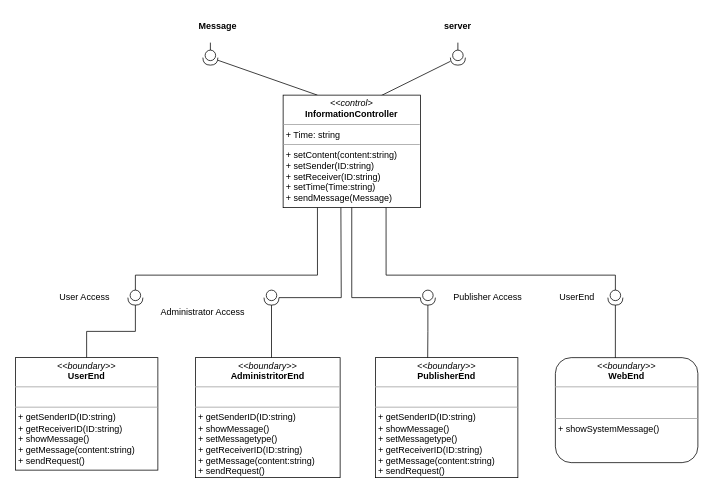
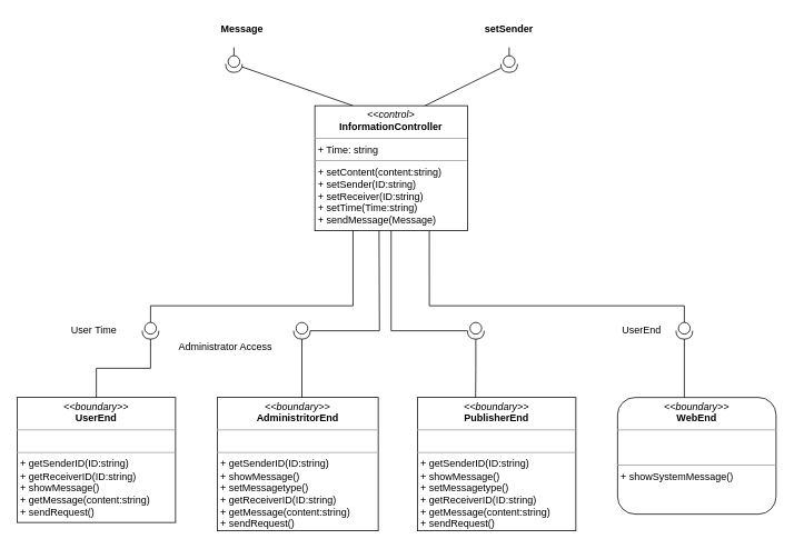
  <mxCell id="0" />
  <mxCell id="1" parent="0" />
  <mxCell id="2" style="rounded=0;orthogonalLoop=1;jettySize=auto;html=1;endArrow=none;endFill=0;entryX=0.25;entryY=0;entryDx=0;entryDy=0;" parent="1" source="4" target="10" edge="1"><mxGeometry relative="1" as="geometry" /></mxCell>
  <mxCell id="3" style="edgeStyle=none;rounded=0;orthogonalLoop=1;jettySize=auto;html=1;endArrow=none;endFill=0;" parent="1" source="4" edge="1"><mxGeometry relative="1" as="geometry"><mxPoint x="280" y="56" as="targetPoint" /></mxGeometry></mxCell>
  <mxCell id="4" value="" style="shape=providedRequiredInterface;html=1;verticalLabelPosition=bottom;rotation=90;" parent="1" vertex="1"><mxGeometry x="270" y="66" width="20" height="20" as="geometry" /></mxCell>
  <mxCell id="5" value="Message" style="text;align=center;fontStyle=1;verticalAlign=middle;spacingLeft=3;spacingRight=3;strokeColor=none;rotatable=0;points=[[0,0.5],[1,0.5]];portConstraint=eastwest;" parent="1" vertex="1"><mxGeometry x="250" y="20" width="80" height="26" as="geometry" /></mxCell>
  <mxCell id="6" style="rounded=0;orthogonalLoop=1;jettySize=auto;html=1;entryX=0.71;entryY=0.007;entryDx=0;entryDy=0;entryPerimeter=0;endArrow=none;endFill=0;" parent="1" source="8" target="10" edge="1"><mxGeometry relative="1" as="geometry" /></mxCell>
  <mxCell id="7" style="edgeStyle=none;rounded=0;orthogonalLoop=1;jettySize=auto;html=1;endArrow=none;endFill=0;" parent="1" source="8" edge="1"><mxGeometry relative="1" as="geometry"><mxPoint x="610" y="56" as="targetPoint" /></mxGeometry></mxCell>
  <mxCell id="8" value="" style="shape=providedRequiredInterface;html=1;verticalLabelPosition=bottom;rotation=90;" parent="1" vertex="1"><mxGeometry x="600" y="66" width="20" height="20" as="geometry" /></mxCell>
- <mxCell id="9" value="server" style="text;align=center;fontStyle=1;verticalAlign=middle;spacingLeft=3;spacingRight=3;strokeColor=none;rotatable=0;points=[[0,0.5],[1,0.5]];portConstraint=eastwest;" parent="1" vertex="1"><mxGeometry x="570" y="20" width="80" height="26" as="geometry" /></mxCell>
+ <mxCell id="9" value="setSender" style="text;align=center;fontStyle=1;verticalAlign=middle;spacingLeft=3;spacingRight=3;strokeColor=none;rotatable=0;points=[[0,0.5],[1,0.5]];portConstraint=eastwest;" parent="1" vertex="1"><mxGeometry x="570" y="20" width="80" height="26" as="geometry" /></mxCell>
  <mxCell id="10" value="&lt;p style=&quot;margin: 0px ; margin-top: 4px ; text-align: center&quot;&gt;&lt;i&gt;&amp;lt;&amp;lt;control&amp;gt;&lt;/i&gt;&lt;br&gt;&lt;b&gt;InformationController&lt;/b&gt;&lt;/p&gt;&lt;hr size=&quot;1&quot;&gt;&lt;p style=&quot;margin: 0px ; margin-left: 4px&quot;&gt;+ Time: string&lt;br&gt;&lt;/p&gt;&lt;hr size=&quot;1&quot;&gt;&lt;p style=&quot;margin: 0px ; margin-left: 4px&quot;&gt;+ setContent(content:string)&lt;/p&gt;&lt;p style=&quot;margin: 0px ; margin-left: 4px&quot;&gt;+ setSender(ID:string)&lt;/p&gt;&lt;p style=&quot;margin: 0px ; margin-left: 4px&quot;&gt;+ setReceiver(ID:string)&lt;/p&gt;&lt;p style=&quot;margin: 0px ; margin-left: 4px&quot;&gt;+ setTime(Time:string)&lt;/p&gt;&lt;p style=&quot;margin: 0px ; margin-left: 4px&quot;&gt;+ sendMessage(Message)&lt;/p&gt;" style="verticalAlign=top;align=left;overflow=fill;fontSize=12;fontFamily=Helvetica;html=1;" parent="1" vertex="1"><mxGeometry x="377" y="126" width="183" height="150" as="geometry" /></mxCell>
  <mxCell id="11" style="edgeStyle=orthogonalEdgeStyle;rounded=0;orthogonalLoop=1;jettySize=auto;html=1;entryX=0.25;entryY=1;entryDx=0;entryDy=0;endArrow=none;endFill=0;" parent="1" source="12" target="10" edge="1"><mxGeometry relative="1" as="geometry"><Array as="points"><mxPoint x="180" y="366" /><mxPoint x="423" y="366" /></Array></mxGeometry></mxCell>
  <mxCell id="12" value="" style="shape=providedRequiredInterface;html=1;verticalLabelPosition=bottom;rotation=90;" parent="1" vertex="1"><mxGeometry x="170" y="386" width="20" height="20" as="geometry" /></mxCell>
  <mxCell id="13" style="edgeStyle=orthogonalEdgeStyle;rounded=0;orthogonalLoop=1;jettySize=auto;html=1;endArrow=none;endFill=0;" parent="1" source="15" edge="1"><mxGeometry relative="1" as="geometry"><mxPoint x="454" y="276" as="targetPoint" /></mxGeometry></mxCell>
  <mxCell id="14" style="edgeStyle=orthogonalEdgeStyle;rounded=0;orthogonalLoop=1;jettySize=auto;html=1;entryX=0.526;entryY=0.063;entryDx=0;entryDy=0;entryPerimeter=0;endArrow=none;endFill=0;" parent="1" source="15" target="24" edge="1"><mxGeometry relative="1" as="geometry" /></mxCell>
  <mxCell id="15" value="" style="shape=providedRequiredInterface;html=1;verticalLabelPosition=bottom;rotation=90;" parent="1" vertex="1"><mxGeometry x="351.5" y="386" width="20" height="20" as="geometry" /></mxCell>
  <mxCell id="16" style="edgeStyle=orthogonalEdgeStyle;rounded=0;orthogonalLoop=1;jettySize=auto;html=1;entryX=0.5;entryY=1;entryDx=0;entryDy=0;endArrow=none;endFill=0;" parent="1" source="18" target="10" edge="1"><mxGeometry relative="1" as="geometry"><Array as="points"><mxPoint x="469" y="396" /></Array></mxGeometry></mxCell>
  <mxCell id="17" style="edgeStyle=orthogonalEdgeStyle;rounded=0;orthogonalLoop=1;jettySize=auto;html=1;entryX=0.367;entryY=0.004;entryDx=0;entryDy=0;entryPerimeter=0;endArrow=none;endFill=0;" parent="1" source="18" target="25" edge="1"><mxGeometry relative="1" as="geometry" /></mxCell>
  <mxCell id="18" value="" style="shape=providedRequiredInterface;html=1;verticalLabelPosition=bottom;rotation=90;" parent="1" vertex="1"><mxGeometry x="560" y="386" width="20" height="20" as="geometry" /></mxCell>
  <mxCell id="19" style="edgeStyle=orthogonalEdgeStyle;rounded=0;orthogonalLoop=1;jettySize=auto;html=1;entryX=0.75;entryY=1;entryDx=0;entryDy=0;endArrow=none;endFill=0;" parent="1" source="21" target="10" edge="1"><mxGeometry relative="1" as="geometry"><Array as="points"><mxPoint x="820" y="366" /><mxPoint x="514" y="366" /></Array></mxGeometry></mxCell>
  <mxCell id="20" style="edgeStyle=orthogonalEdgeStyle;rounded=0;orthogonalLoop=1;jettySize=auto;html=1;entryX=0.421;entryY=0.071;entryDx=0;entryDy=0;entryPerimeter=0;endArrow=none;endFill=0;" parent="1" source="21" target="26" edge="1"><mxGeometry relative="1" as="geometry" /></mxCell>
  <mxCell id="21" value="" style="shape=providedRequiredInterface;html=1;verticalLabelPosition=bottom;rotation=90;" parent="1" vertex="1"><mxGeometry x="810" y="386" width="20" height="20" as="geometry" /></mxCell>
  <mxCell id="22" style="edgeStyle=orthogonalEdgeStyle;rounded=0;orthogonalLoop=1;jettySize=auto;html=1;entryX=1;entryY=0.5;entryDx=0;entryDy=0;entryPerimeter=0;endArrow=none;endFill=0;" parent="1" source="23" target="12" edge="1"><mxGeometry relative="1" as="geometry" /></mxCell>
  <mxCell id="23" value="&lt;p style=&quot;margin: 0px ; margin-top: 4px ; text-align: center&quot;&gt;&lt;i&gt;&amp;lt;&amp;lt;boundary&amp;gt;&amp;gt;&lt;/i&gt;&lt;br&gt;&lt;b&gt;UserEnd&lt;/b&gt;&lt;/p&gt;&lt;hr size=&quot;1&quot;&gt;&lt;p style=&quot;margin: 0px ; margin-left: 4px&quot;&gt;&lt;br&gt;&lt;/p&gt;&lt;hr size=&quot;1&quot;&gt;&lt;p style=&quot;margin: 0px ; margin-left: 4px&quot;&gt;+ getSenderID(ID:string)&lt;/p&gt;&lt;p style=&quot;margin: 0px ; margin-left: 4px&quot;&gt;+ getReceiverID(ID:string)&lt;/p&gt;&lt;p style=&quot;margin: 0px ; margin-left: 4px&quot;&gt;+ showMessage()&lt;br&gt;+ getMessage(content:string)&lt;/p&gt;&lt;p style=&quot;margin: 0px ; margin-left: 4px&quot;&gt;+ sendRequest()&lt;/p&gt;" style="verticalAlign=top;align=left;overflow=fill;fontSize=12;fontFamily=Helvetica;html=1;" parent="1" vertex="1"><mxGeometry x="20" y="476" width="190" height="150" as="geometry" /></mxCell>
  <mxCell id="24" value="&lt;p style=&quot;margin: 0px ; margin-top: 4px ; text-align: center&quot;&gt;&lt;i&gt;&amp;lt;&amp;lt;boundary&amp;gt;&amp;gt;&lt;/i&gt;&lt;br&gt;&lt;b&gt;AdministritorEnd&lt;/b&gt;&lt;/p&gt;&lt;hr size=&quot;1&quot;&gt;&lt;p style=&quot;margin: 0px ; margin-left: 4px&quot;&gt;&lt;br&gt;&lt;/p&gt;&lt;hr size=&quot;1&quot;&gt;&lt;p style=&quot;margin: 0px ; margin-left: 4px&quot;&gt;+ getSenderID(ID:string)&lt;/p&gt;&lt;p style=&quot;margin: 0px ; margin-left: 4px&quot;&gt;+ showMessage()&lt;/p&gt;&lt;p style=&quot;margin: 0px ; margin-left: 4px&quot;&gt;+ setMessagetype()&lt;/p&gt;&lt;p style=&quot;margin: 0px ; margin-left: 4px&quot;&gt;+ getReceiverID(ID:string)&lt;br&gt;+ getMessage(content:string)&lt;/p&gt;&lt;p style=&quot;margin: 0px ; margin-left: 4px&quot;&gt;+ sendRequest()&lt;/p&gt;" style="verticalAlign=top;align=left;overflow=fill;fontSize=12;fontFamily=Helvetica;html=1;" parent="1" vertex="1"><mxGeometry x="260" y="476" width="193" height="160" as="geometry" /></mxCell>
  <mxCell id="25" value="&lt;p style=&quot;margin: 0px ; margin-top: 4px ; text-align: center&quot;&gt;&lt;i&gt;&amp;lt;&amp;lt;boundary&amp;gt;&amp;gt;&lt;/i&gt;&lt;br&gt;&lt;b&gt;PublisherEnd&lt;/b&gt;&lt;/p&gt;&lt;hr size=&quot;1&quot;&gt;&lt;p style=&quot;margin: 0px ; margin-left: 4px&quot;&gt;&lt;br&gt;&lt;/p&gt;&lt;hr size=&quot;1&quot;&gt;&lt;p style=&quot;margin: 0px ; margin-left: 4px&quot;&gt;+ getSenderID(ID:string)&lt;/p&gt;&lt;p style=&quot;margin: 0px ; margin-left: 4px&quot;&gt;+ showMessage()&lt;/p&gt;&lt;p style=&quot;margin: 0px ; margin-left: 4px&quot;&gt;+ setMessagetype()&lt;/p&gt;&lt;p style=&quot;margin: 0px ; margin-left: 4px&quot;&gt;+ getReceiverID(ID:string)&lt;br&gt;+ getMessage(content:string)&lt;/p&gt;&lt;p style=&quot;margin: 0px ; margin-left: 4px&quot;&gt;+ sendRequest()&lt;/p&gt;" style="verticalAlign=top;align=left;overflow=fill;fontSize=12;fontFamily=Helvetica;html=1;" parent="1" vertex="1"><mxGeometry x="500" y="476" width="190" height="160" as="geometry" /></mxCell>
  <mxCell id="26" value="&lt;p style=&quot;margin: 0px ; margin-top: 4px ; text-align: center&quot;&gt;&lt;i&gt;&amp;lt;&amp;lt;boundary&amp;gt;&amp;gt;&lt;/i&gt;&lt;br&gt;&lt;b&gt;WebEnd&lt;/b&gt;&lt;/p&gt;&lt;hr size=&quot;1&quot;&gt;&lt;p style=&quot;margin: 0px ; margin-left: 4px&quot;&gt;&lt;br&gt;&lt;br&gt;&lt;/p&gt;&lt;hr size=&quot;1&quot;&gt;&lt;p style=&quot;margin: 0px ; margin-left: 4px&quot;&gt;+ showSystemMessage()&lt;br&gt;&lt;br&gt;&lt;/p&gt;" style="verticalAlign=top;align=left;overflow=fill;fontSize=12;fontFamily=Helvetica;html=1;rounded=1;" parent="1" vertex="1"><mxGeometry x="740" y="476" width="190" height="140" as="geometry" /></mxCell>
  <mxCell id="27" value="UserEnd" style="text;html=1;strokeColor=none;fillColor=none;align=center;verticalAlign=middle;whiteSpace=wrap;rounded=0;" vertex="1" parent="1"><mxGeometry x="749" y="386" width="40" height="20" as="geometry" /></mxCell>
- <mxCell id="28" value="User Access" style="text;html=1;strokeColor=none;fillColor=none;align=center;verticalAlign=middle;whiteSpace=wrap;rounded=0;" vertex="1" parent="1"><mxGeometry x="70" y="386" width="85" height="20" as="geometry" /></mxCell>
+ <mxCell id="28" value="User Time" style="text;html=1;strokeColor=none;fillColor=none;align=center;verticalAlign=middle;whiteSpace=wrap;rounded=0;" vertex="1" parent="1"><mxGeometry x="70" y="386" width="85" height="20" as="geometry" /></mxCell>
  <mxCell id="29" value="Administrator Access" style="text;html=1;strokeColor=none;fillColor=none;align=center;verticalAlign=middle;whiteSpace=wrap;rounded=0;" vertex="1" parent="1"><mxGeometry x="210" y="406" width="120" height="20" as="geometry" /></mxCell>
- <mxCell id="30" value="Publisher Access" style="text;html=1;strokeColor=none;fillColor=none;align=center;verticalAlign=middle;whiteSpace=wrap;rounded=0;" vertex="1" parent="1"><mxGeometry x="590" y="386" width="120" height="20" as="geometry" /></mxCell>
